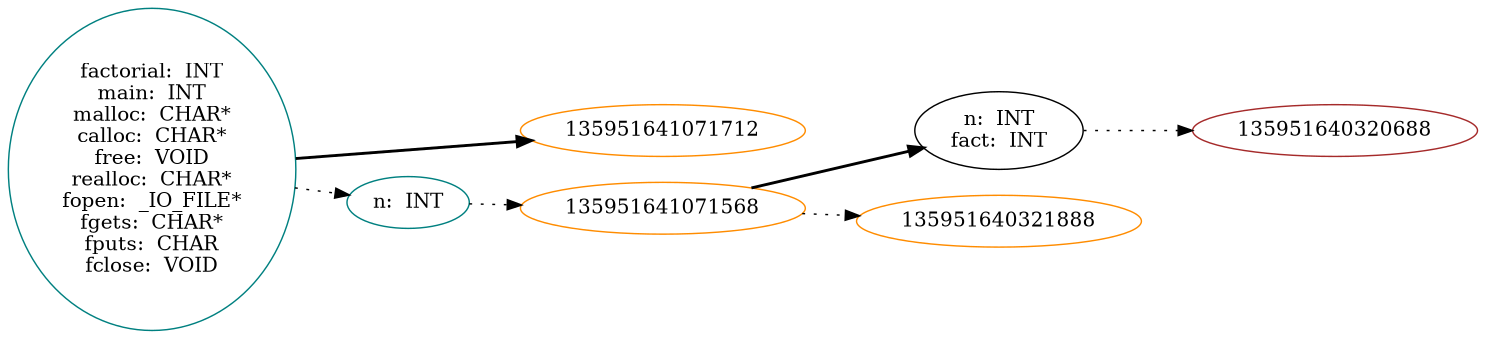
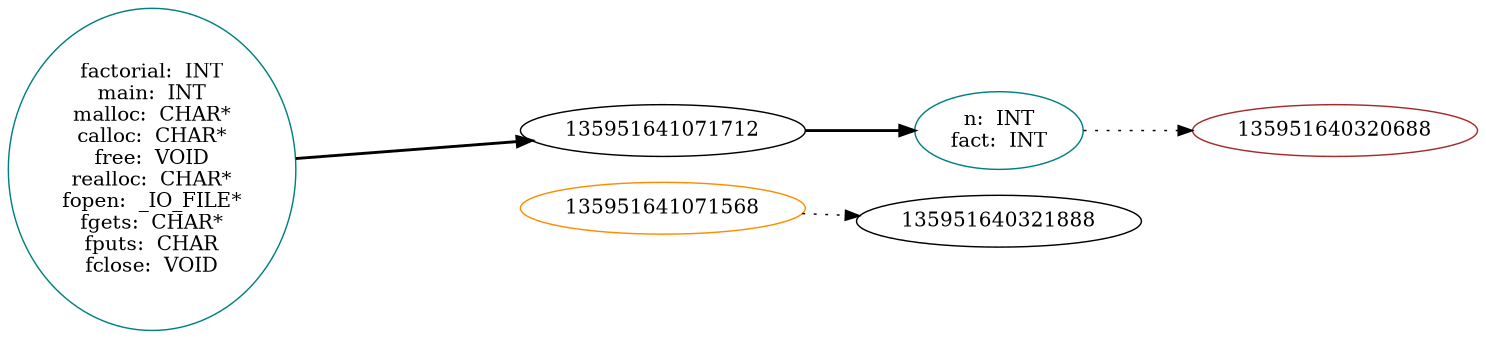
  digraph {
    rankdir=LR
    node [color=teal]
    edge [style=dotted]
    n1 [label="factorial:  INT\nmain:  INT\nmalloc:  CHAR*\ncalloc:  CHAR*\nfree:  VOID\nrealloc:  CHAR*\nfopen:  _IO_FILE*\nfgets:  CHAR*\nfputs:  CHAR\nfclose:  VOID"]
-   135951641071712 [color=darkorange]
-   n3 [label="n:  INT"]
-   n4 [color=black label="n:  INT\nfact:  INT"]
+   135951641071712 [color=black]
+   n4 [label="n:  INT\nfact:  INT"]
    135951641071568 [color=darkorange]
    135951640320688 [color=brown]
-   135951640321888 [color=darkorange]
+   135951640321888 [color=black]
    n1 -> 135951641071712 [style=bold]
-   n1 -> n3
-   135951641071568 -> n4 [style=bold]
-   n3 -> 135951641071568
+   135951641071712 -> n4 [style=bold]
    n4 -> 135951640320688
    135951641071568 -> 135951640321888
  }
